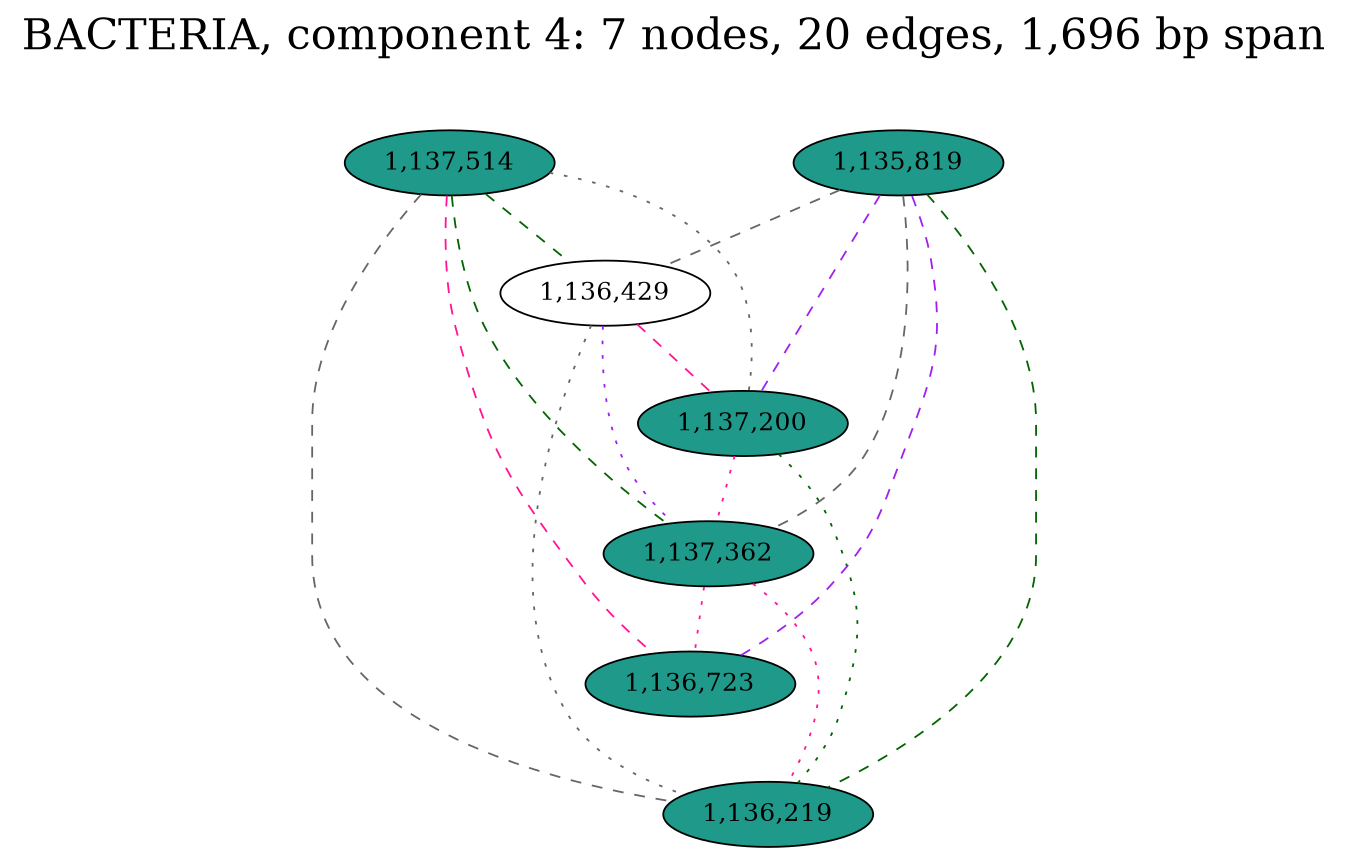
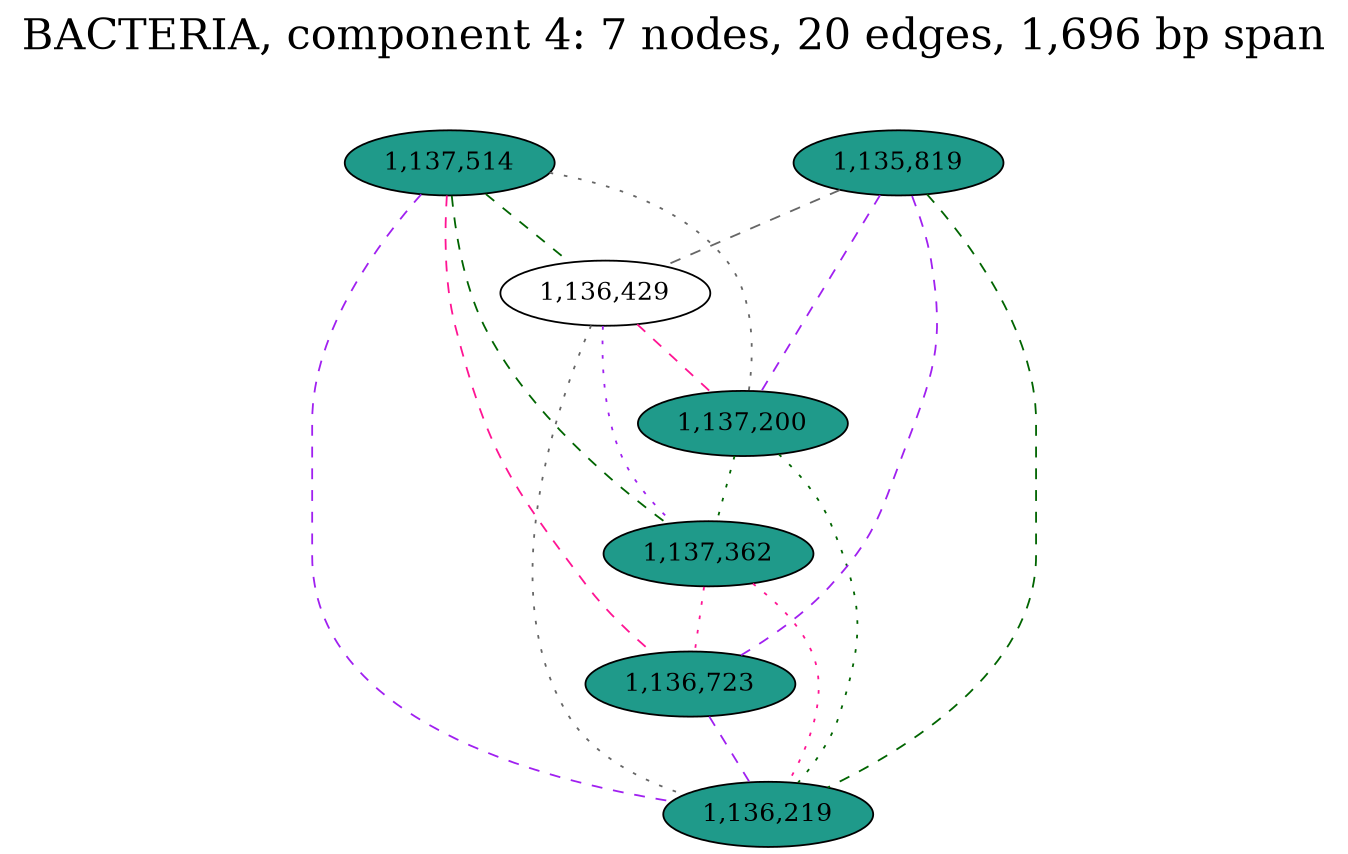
  graph {
    fontsize=24
    label="BACTERIA, component 4: 7 nodes, 20 edges, 1,696 bp span"
    labelloc=t
    node [fillcolor="#1f9a8a" fontcolor="#000000" style=filled]
    edge [color=deeppink style=dashed]
    "1,136,429" [fillcolor="#ffffff"]
    "1,137,514"
    "1,137,200"
    "1,137,362"
    "1,136,723"
    "1,136,219"
    "1,135,819"
    "1,136,429" -- "1,137,200"
    "1,136,429" -- "1,137,362" [color=purple style=dotted]
    "1,136,429" -- "1,136,219" [color=gray40 style=dotted]
    "1,137,514" -- "1,136,429" [color=darkgreen]
    "1,137,514" -- "1,137,200" [color=gray40 style=dotted]
    "1,137,514" -- "1,137,362" [color=darkgreen]
    "1,137,514" -- "1,136,723"
-   "1,137,514" -- "1,136,219" [color=gray40]
-   "1,137,200" -- "1,137,362" [style=dotted]
+   "1,137,514" -- "1,136,219" [color=purple]
+   "1,137,200" -- "1,137,362" [color=darkgreen style=dotted]
    "1,137,200" -- "1,136,219" [color=darkgreen style=dotted]
    "1,137,362" -- "1,136,723" [style=dotted]
    "1,137,362" -- "1,136,219" [style=dotted]
+   "1,136,723" -- "1,136,219" [color=purple]
    "1,135,819" -- "1,136,429" [color=gray40]
    "1,135,819" -- "1,137,200" [color=purple]
-   "1,135,819" -- "1,137,362" [color=gray40]
    "1,135,819" -- "1,136,723" [color=purple]
    "1,135,819" -- "1,136,219" [color=darkgreen]
  }
